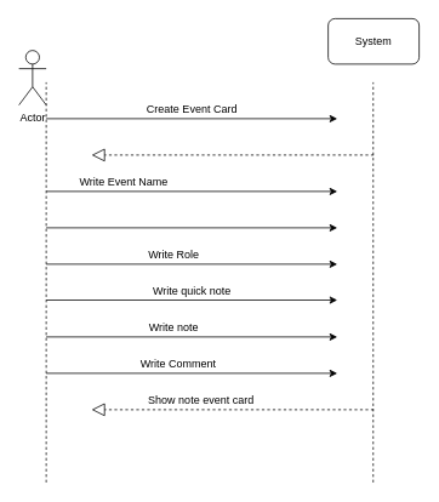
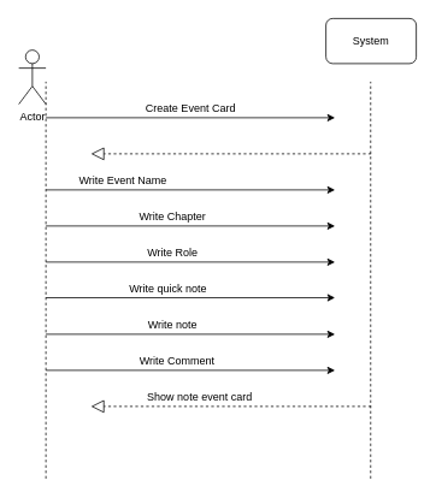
  <mxCell id="0" />
  <mxCell id="1" parent="0" />
  <mxCell id="2" value="" style="endArrow=none;dashed=1;html=1;" parent="1" edge="1"><mxGeometry width="50" height="50" relative="1" as="geometry"><mxPoint x="50" y="530" as="sourcePoint" /><mxPoint x="50" y="90" as="targetPoint" /></mxGeometry></mxCell>
  <mxCell id="3" value="" style="rounded=1;whiteSpace=wrap;html=1;" parent="1" vertex="1"><mxGeometry x="360" y="20" width="100" height="50" as="geometry" /></mxCell>
  <mxCell id="4" value="System" style="text;html=1;strokeColor=none;fillColor=none;align=center;verticalAlign=middle;whiteSpace=wrap;rounded=0;" parent="1" vertex="1"><mxGeometry x="390" y="35" width="40" height="20" as="geometry" /></mxCell>
  <mxCell id="5" value="" style="endArrow=none;dashed=1;html=1;" parent="1" edge="1"><mxGeometry width="50" height="50" relative="1" as="geometry"><mxPoint x="409.5" y="530" as="sourcePoint" /><mxPoint x="409.5" y="90" as="targetPoint" /></mxGeometry></mxCell>
  <mxCell id="6" value="Actor" style="shape=umlActor;verticalLabelPosition=bottom;verticalAlign=top;html=1;" parent="1" vertex="1"><mxGeometry x="20" y="55" width="30" height="60" as="geometry" /></mxCell>
  <mxCell id="7" value="" style="endArrow=classic;html=1;" parent="1" edge="1"><mxGeometry width="50" height="50" relative="1" as="geometry"><mxPoint x="50" y="130" as="sourcePoint" /><mxPoint x="370" y="130" as="targetPoint" /></mxGeometry></mxCell>
  <mxCell id="8" value="" style="endArrow=block;dashed=1;endFill=0;endSize=12;html=1;" parent="1" edge="1"><mxGeometry width="160" relative="1" as="geometry"><mxPoint x="410" y="170" as="sourcePoint" /><mxPoint x="100" y="170" as="targetPoint" /></mxGeometry></mxCell>
  <mxCell id="9" value="" style="endArrow=block;dashed=1;endFill=0;endSize=12;html=1;" parent="1" edge="1"><mxGeometry width="160" relative="1" as="geometry"><mxPoint x="410" y="450" as="sourcePoint" /><mxPoint x="100" y="450" as="targetPoint" /></mxGeometry></mxCell>
  <mxCell id="10" value="" style="endArrow=classic;html=1;" parent="1" edge="1"><mxGeometry width="50" height="50" relative="1" as="geometry"><mxPoint x="50" y="210" as="sourcePoint" /><mxPoint x="370" y="210" as="targetPoint" /></mxGeometry></mxCell>
  <mxCell id="11" value="" style="endArrow=classic;html=1;" parent="1" edge="1"><mxGeometry width="50" height="50" relative="1" as="geometry"><mxPoint x="50" y="410" as="sourcePoint" /><mxPoint x="370" y="410" as="targetPoint" /></mxGeometry></mxCell>
  <mxCell id="12" value="Create Event Card" style="text;html=1;align=center;verticalAlign=middle;resizable=0;points=[];autosize=1;strokeColor=none;" vertex="1" parent="1"><mxGeometry x="155" y="110" width="110" height="20" as="geometry" /></mxCell>
- <mxCell id="13" value="Write quick note" style="text;html=1;align=center;verticalAlign=middle;resizable=0;points=[];autosize=1;strokeColor=none;" vertex="1" parent="1"><mxGeometry x="160" y="310" width="100" height="20" as="geometry" /></mxCell>
+ <mxCell id="13" value="Write quick note" style="text;html=1;align=center;verticalAlign=middle;resizable=0;points=[];autosize=1;strokeColor=none;" vertex="1" parent="1"><mxGeometry x="135" y="310" width="100" height="20" as="geometry" /></mxCell>
  <mxCell id="14" value="" style="endArrow=classic;html=1;" edge="1" parent="1"><mxGeometry width="50" height="50" relative="1" as="geometry"><mxPoint x="50" y="250" as="sourcePoint" /><mxPoint x="370" y="250" as="targetPoint" /></mxGeometry></mxCell>
  <mxCell id="15" value="" style="endArrow=classic;html=1;" edge="1" parent="1"><mxGeometry width="50" height="50" relative="1" as="geometry"><mxPoint x="50" y="290" as="sourcePoint" /><mxPoint x="370" y="290" as="targetPoint" /></mxGeometry></mxCell>
  <mxCell id="16" value="Write note" style="text;html=1;align=center;verticalAlign=middle;resizable=0;points=[];autosize=1;strokeColor=none;" vertex="1" parent="1"><mxGeometry x="155" y="350" width="70" height="20" as="geometry" /></mxCell>
  <mxCell id="17" value="Write Comment" style="text;html=1;align=center;verticalAlign=middle;resizable=0;points=[];autosize=1;strokeColor=none;" vertex="1" parent="1"><mxGeometry x="145" y="390" width="100" height="20" as="geometry" /></mxCell>
  <mxCell id="18" value="" style="endArrow=classic;html=1;" edge="1" parent="1"><mxGeometry width="50" height="50" relative="1" as="geometry"><mxPoint x="50" y="370" as="sourcePoint" /><mxPoint x="370" y="370" as="targetPoint" /></mxGeometry></mxCell>
  <mxCell id="19" value="Write Event Name" style="text;html=1;align=center;verticalAlign=middle;resizable=0;points=[];autosize=1;strokeColor=none;" vertex="1" parent="1"><mxGeometry x="80" y="190" width="110" height="20" as="geometry" /></mxCell>
+ <mxCell id="20" value="Write Chapter" style="text;html=1;align=center;verticalAlign=middle;resizable=0;points=[];autosize=1;strokeColor=none;" vertex="1" parent="1"><mxGeometry x="145" y="230" width="90" height="20" as="geometry" /></mxCell>
  <mxCell id="21" value="Write Role" style="text;html=1;align=center;verticalAlign=middle;resizable=0;points=[];autosize=1;strokeColor=none;" vertex="1" parent="1"><mxGeometry x="155" y="270" width="70" height="20" as="geometry" /></mxCell>
  <mxCell id="22" value="" style="endArrow=classic;html=1;" edge="1" parent="1"><mxGeometry width="50" height="50" relative="1" as="geometry"><mxPoint x="50" y="329.5" as="sourcePoint" /><mxPoint x="370" y="329.5" as="targetPoint" /></mxGeometry></mxCell>
  <mxCell id="23" value="Show note event card" style="text;html=1;align=center;verticalAlign=middle;resizable=0;points=[];autosize=1;strokeColor=none;" vertex="1" parent="1"><mxGeometry x="145" y="430" width="150" height="20" as="geometry" /></mxCell>
